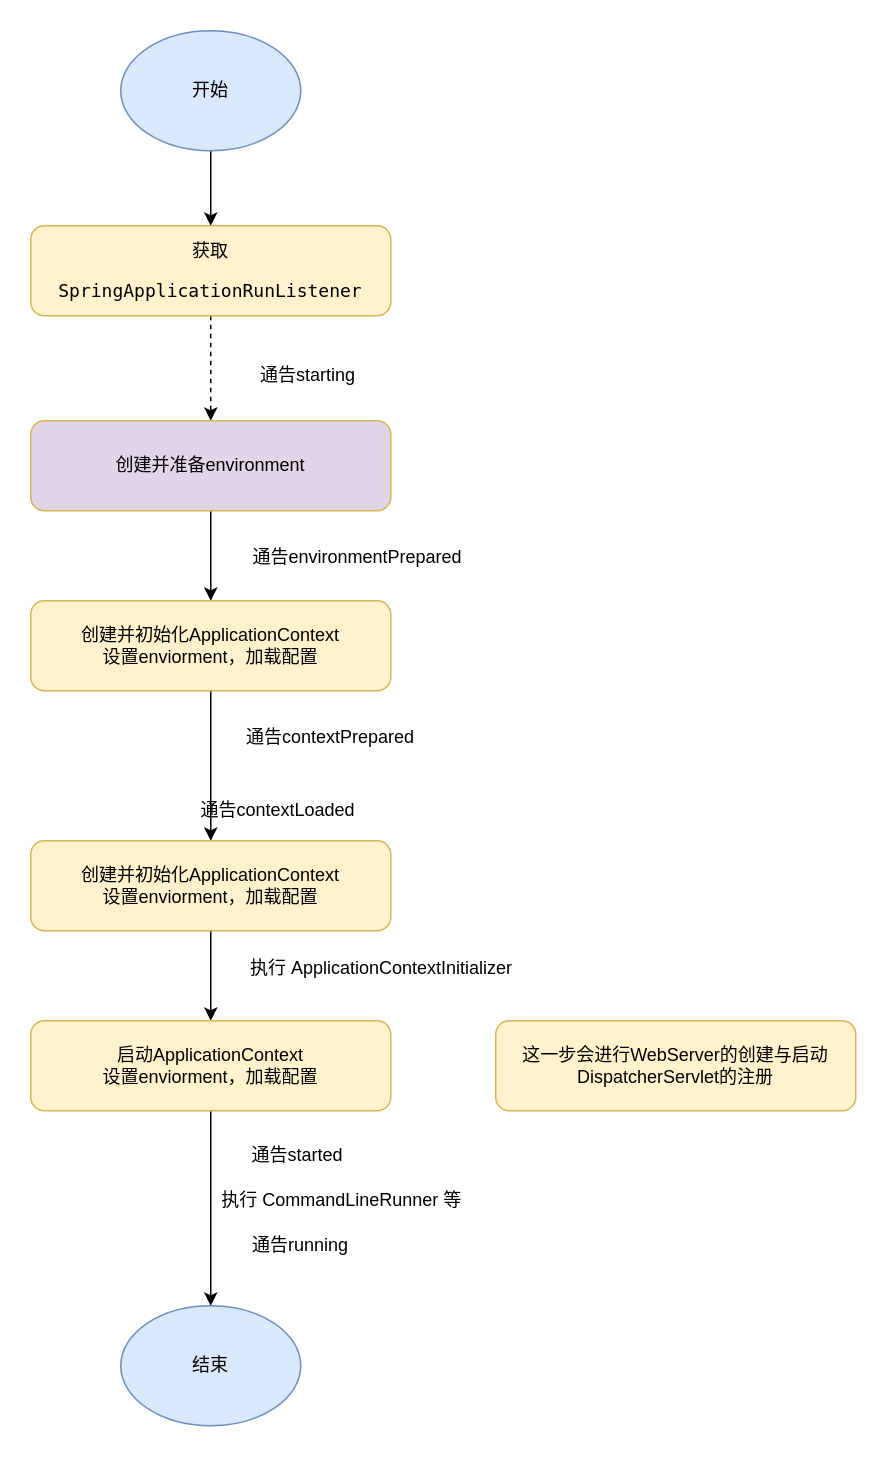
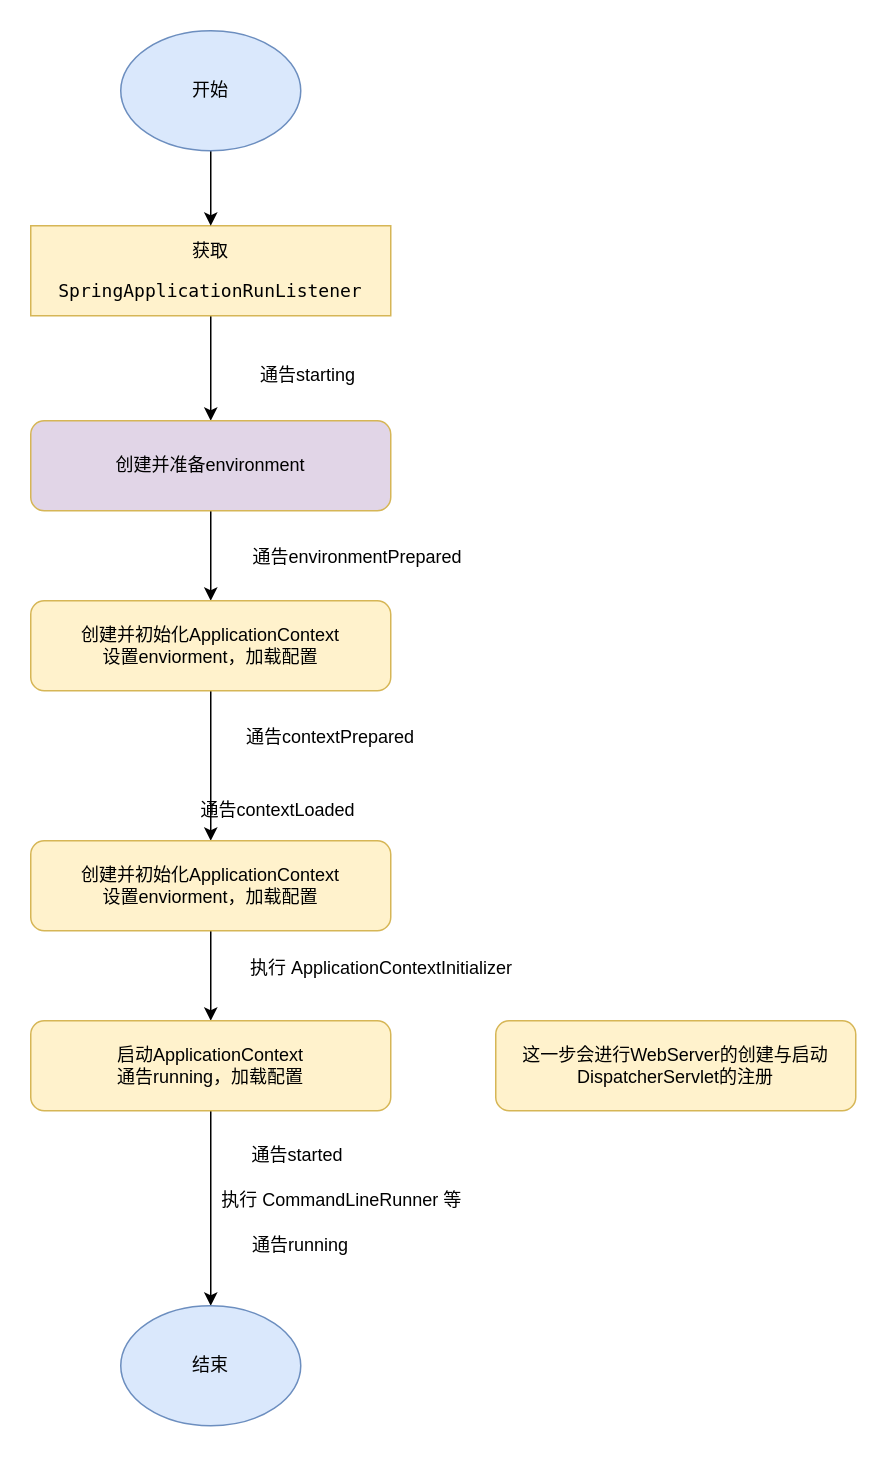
  <mxCell id="0" />
  <mxCell id="1" parent="0" />
- <mxCell id="2" style="edgeStyle=orthogonalEdgeStyle;rounded=0;orthogonalLoop=1;jettySize=auto;html=1;entryX=0.5;entryY=0;entryDx=0;entryDy=0;dashed=1;" edge="1" parent="1" source="3" target="5"><mxGeometry relative="1" as="geometry" /></mxCell>
- <mxCell id="3" value="&lt;pre&gt;获取&lt;/pre&gt;&lt;pre&gt;SpringApplicationRunListener&lt;/pre&gt;" style="rounded=1;whiteSpace=wrap;html=1;fillColor=#fff2cc;strokeColor=#d6b656;" vertex="1" parent="1"><mxGeometry x="20" y="150" width="240" height="60" as="geometry" /></mxCell>
+ <mxCell id="2" style="edgeStyle=orthogonalEdgeStyle;rounded=0;orthogonalLoop=1;jettySize=auto;html=1;entryX=0.5;entryY=0;entryDx=0;entryDy=0;" edge="1" parent="1" source="3" target="5"><mxGeometry relative="1" as="geometry" /></mxCell>
+ <mxCell id="3" value="&lt;pre&gt;获取&lt;/pre&gt;&lt;pre&gt;SpringApplicationRunListener&lt;/pre&gt;" style="whiteSpace=wrap;html=1;fillColor=#fff2cc;strokeColor=#d6b656;rounded=0;" vertex="1" parent="1"><mxGeometry x="20" y="150" width="240" height="60" as="geometry" /></mxCell>
  <mxCell id="4" style="edgeStyle=orthogonalEdgeStyle;rounded=0;orthogonalLoop=1;jettySize=auto;html=1;entryX=0.5;entryY=0;entryDx=0;entryDy=0;" edge="1" parent="1" source="5" target="8"><mxGeometry relative="1" as="geometry" /></mxCell>
  <mxCell id="5" value="创建并准备environment" style="rounded=1;whiteSpace=wrap;html=1;fillColor=#e1d5e7;strokeColor=#d6b656;" vertex="1" parent="1"><mxGeometry x="20" y="280" width="240" height="60" as="geometry" /></mxCell>
  <mxCell id="6" value="通告starting" style="text;html=1;strokeColor=none;fillColor=none;align=center;verticalAlign=middle;whiteSpace=wrap;rounded=0;" vertex="1" parent="1"><mxGeometry x="160" y="240" width="90" height="20" as="geometry" /></mxCell>
  <mxCell id="7" style="edgeStyle=orthogonalEdgeStyle;rounded=0;orthogonalLoop=1;jettySize=auto;html=1;" edge="1" parent="1" source="8" target="10"><mxGeometry relative="1" as="geometry" /></mxCell>
  <mxCell id="8" value="创建并初始化ApplicationContext&lt;br&gt;设置enviorment，加载配置" style="rounded=1;whiteSpace=wrap;html=1;fillColor=#fff2cc;strokeColor=#d6b656;" vertex="1" parent="1"><mxGeometry x="20" y="400" width="240" height="60" as="geometry" /></mxCell>
  <mxCell id="9" style="edgeStyle=orthogonalEdgeStyle;rounded=0;orthogonalLoop=1;jettySize=auto;html=1;exitX=0.5;exitY=1;exitDx=0;exitDy=0;entryX=0.5;entryY=0;entryDx=0;entryDy=0;" edge="1" parent="1" source="10" target="14"><mxGeometry relative="1" as="geometry" /></mxCell>
  <mxCell id="10" value="创建并初始化ApplicationContext&lt;br&gt;设置enviorment，加载配置" style="rounded=1;whiteSpace=wrap;html=1;fillColor=#fff2cc;strokeColor=#d6b656;" vertex="1" parent="1"><mxGeometry x="20" y="560" width="240" height="60" as="geometry" /></mxCell>
  <mxCell id="11" value="通告contextPrepared" style="text;html=1;strokeColor=none;fillColor=none;align=center;verticalAlign=middle;whiteSpace=wrap;rounded=0;" vertex="1" parent="1"><mxGeometry x="150" y="490" width="140" as="geometry" /></mxCell>
  <mxCell id="12" value="通告contextLoaded" style="text;html=1;strokeColor=none;fillColor=none;align=center;verticalAlign=middle;whiteSpace=wrap;rounded=0;" vertex="1" parent="1"><mxGeometry x="115" y="530" width="140" height="20" as="geometry" /></mxCell>
  <mxCell id="13" style="edgeStyle=orthogonalEdgeStyle;rounded=0;orthogonalLoop=1;jettySize=auto;html=1;entryX=0.5;entryY=0;entryDx=0;entryDy=0;" edge="1" parent="1" source="14" target="17"><mxGeometry relative="1" as="geometry" /></mxCell>
- <mxCell id="14" value="启动ApplicationContext&lt;br&gt;设置enviorment，加载配置" style="rounded=1;whiteSpace=wrap;html=1;fillColor=#fff2cc;strokeColor=#d6b656;" vertex="1" parent="1"><mxGeometry x="20" y="680" width="240" height="60" as="geometry" /></mxCell>
+ <mxCell id="14" value="启动ApplicationContext&lt;br&gt;通告running，加载配置" style="rounded=1;whiteSpace=wrap;html=1;fillColor=#fff2cc;strokeColor=#d6b656;" vertex="1" parent="1"><mxGeometry x="20" y="680" width="240" height="60" as="geometry" /></mxCell>
  <mxCell id="15" style="edgeStyle=orthogonalEdgeStyle;rounded=0;orthogonalLoop=1;jettySize=auto;html=1;entryX=0.5;entryY=0;entryDx=0;entryDy=0;" edge="1" parent="1" source="16" target="3"><mxGeometry relative="1" as="geometry" /></mxCell>
  <mxCell id="16" value="开始" style="ellipse;whiteSpace=wrap;html=1;fillColor=#dae8fc;strokeColor=#6c8ebf;" vertex="1" parent="1"><mxGeometry x="80" y="20" width="120" height="80" as="geometry" /></mxCell>
  <mxCell id="17" value="结束" style="ellipse;whiteSpace=wrap;html=1;fillColor=#dae8fc;strokeColor=#6c8ebf;" vertex="1" parent="1"><mxGeometry x="80" y="870" width="120" height="80" as="geometry" /></mxCell>
  <mxCell id="18" value="通告started" style="text;html=1;strokeColor=none;fillColor=none;align=center;verticalAlign=middle;whiteSpace=wrap;rounded=0;" vertex="1" parent="1"><mxGeometry x="128" y="760" width="140" height="20" as="geometry" /></mxCell>
  <mxCell id="19" value="执行&amp;nbsp;CommandLineRunner 等" style="text;html=1;strokeColor=none;fillColor=none;align=center;verticalAlign=middle;whiteSpace=wrap;rounded=0;" vertex="1" parent="1"><mxGeometry x="130" y="790" width="195" height="20" as="geometry" /></mxCell>
  <mxCell id="20" value="通告running" style="text;html=1;strokeColor=none;fillColor=none;align=center;verticalAlign=middle;whiteSpace=wrap;rounded=0;" vertex="1" parent="1"><mxGeometry x="130" y="820" width="140" height="20" as="geometry" /></mxCell>
  <mxCell id="21" value="通告environmentPrepared" style="text;html=1;strokeColor=none;fillColor=none;align=center;verticalAlign=middle;whiteSpace=wrap;rounded=0;" vertex="1" parent="1"><mxGeometry x="150" y="370" width="176" as="geometry" /></mxCell>
  <mxCell id="22" value="执行&amp;nbsp;ApplicationContextInitializer" style="text;html=1;strokeColor=none;fillColor=none;align=center;verticalAlign=middle;whiteSpace=wrap;rounded=0;" vertex="1" parent="1"><mxGeometry x="154" y="640" width="200" height="10" as="geometry" /></mxCell>
  <mxCell id="23" value="这一步会进行WebServer的创建与启动&lt;br&gt;DispatcherServlet的注册" style="rounded=1;whiteSpace=wrap;html=1;fillColor=#fff2cc;strokeColor=#d6b656;" vertex="1" parent="1"><mxGeometry x="330" y="680" width="240" height="60" as="geometry" /></mxCell>
